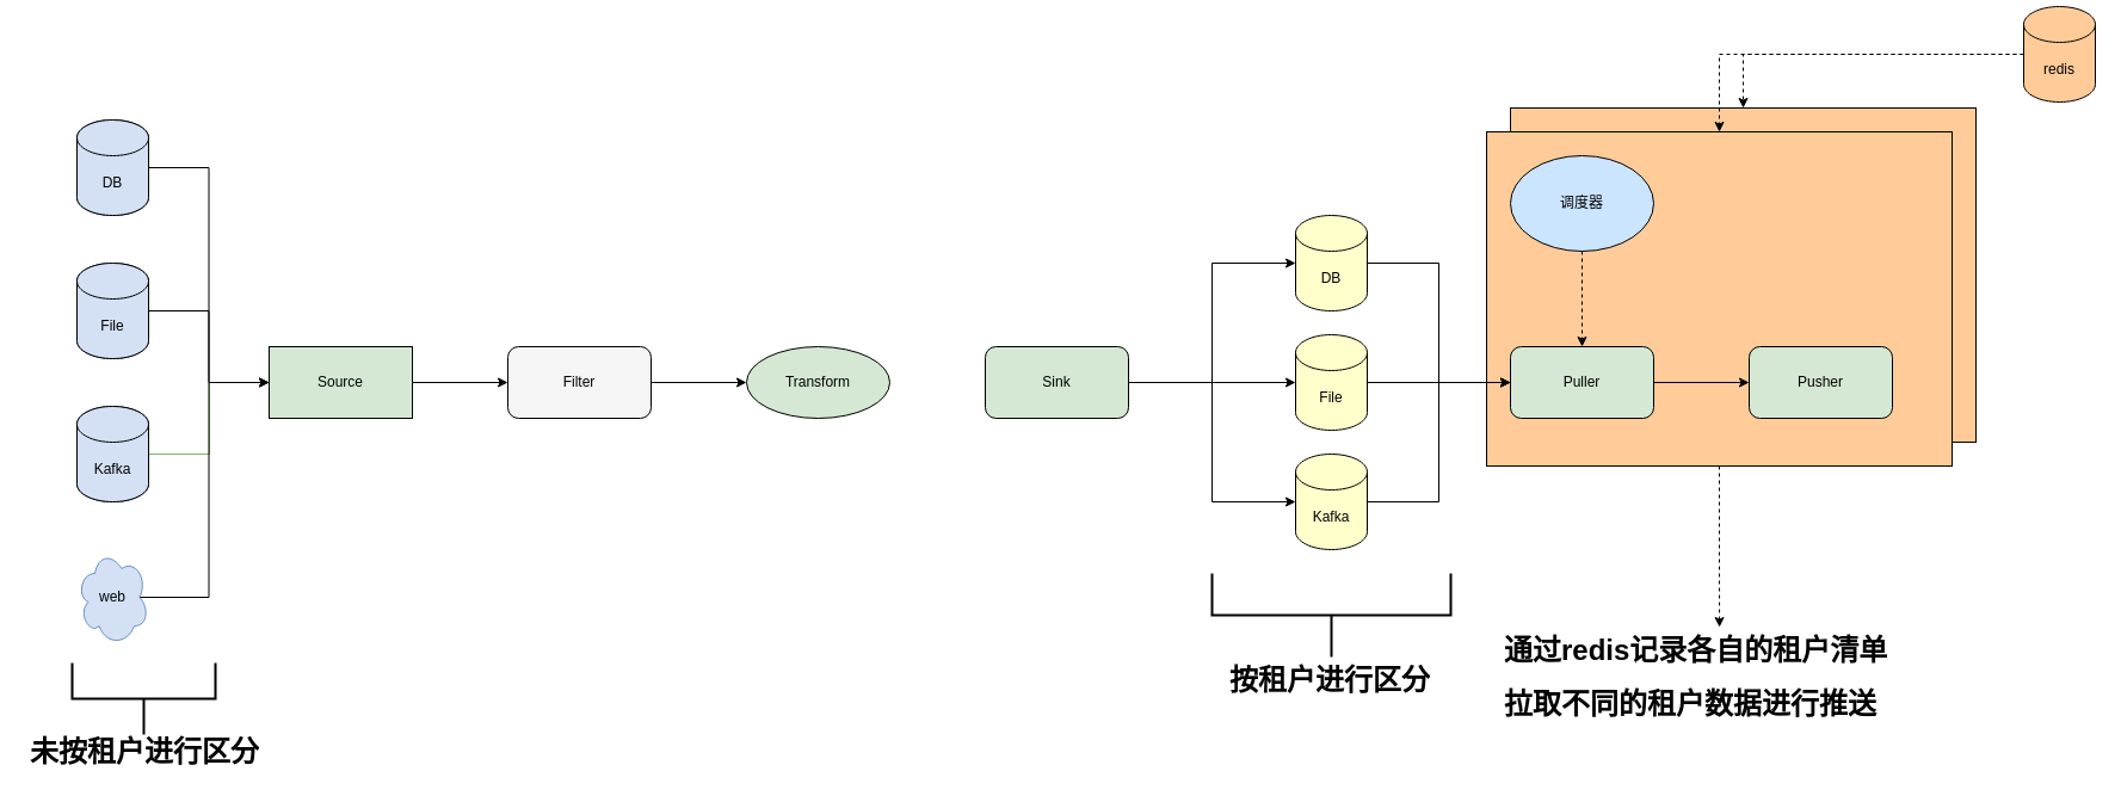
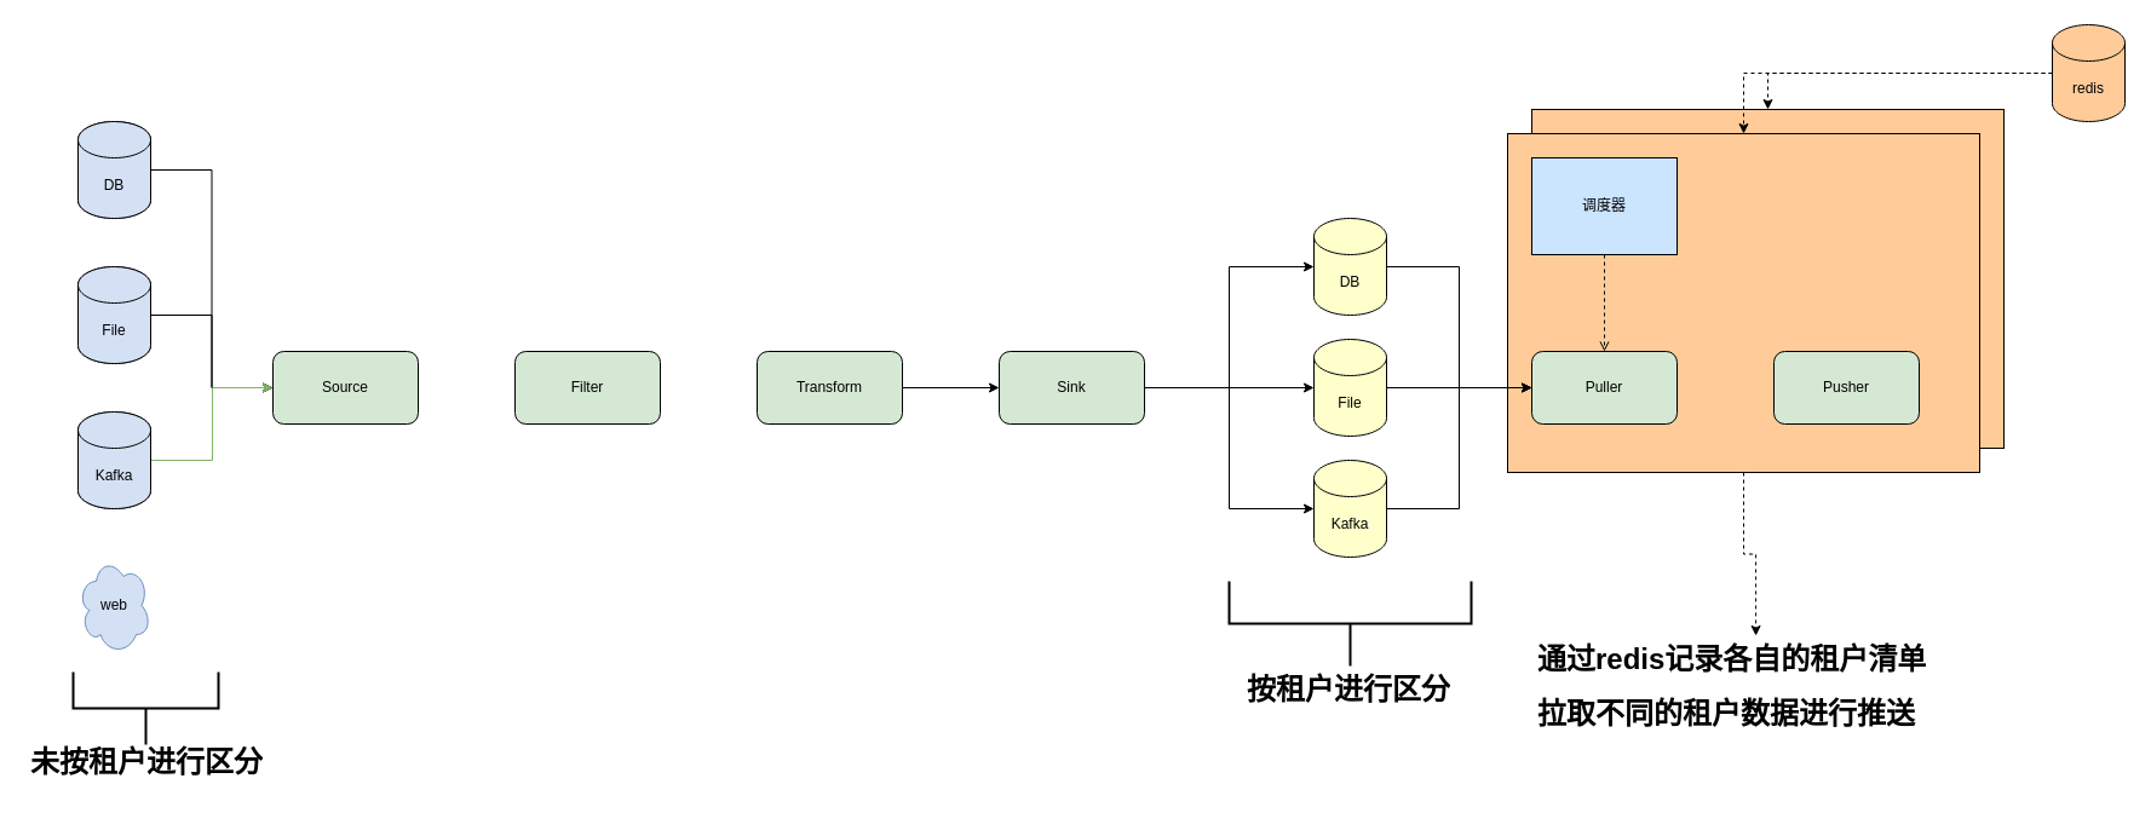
  <mxCell id="0" />
  <mxCell id="1" parent="0" />
  <mxCell id="2" value="" style="rounded=0;whiteSpace=wrap;html=1;labelBackgroundColor=none;fontFamily=Helvetica;fontColor=default;fillColor=#FFCC99;gradientColor=none;gradientDirection=south;" vertex="1" parent="1"><mxGeometry x="1265" y="90" width="390" height="280" as="geometry" /></mxCell>
  <mxCell id="3" style="edgeStyle=orthogonalEdgeStyle;rounded=0;orthogonalLoop=1;jettySize=auto;html=1;exitX=0.5;exitY=1;exitDx=0;exitDy=0;dashed=1;fontFamily=Helvetica;fontColor=default;" edge="1" parent="1" source="4" target="41"><mxGeometry relative="1" as="geometry" /></mxCell>
  <mxCell id="4" value="" style="rounded=0;whiteSpace=wrap;html=1;labelBackgroundColor=none;fontFamily=Helvetica;fontColor=default;fillColor=#FFCC99;gradientColor=none;gradientDirection=south;" vertex="1" parent="1"><mxGeometry x="1245" y="110" width="390" height="280" as="geometry" /></mxCell>
- <mxCell id="5" value="" style="edgeStyle=orthogonalEdgeStyle;rounded=0;orthogonalLoop=1;jettySize=auto;html=1;entryX=0;entryY=0.5;entryDx=0;entryDy=0;" edge="1" parent="1" source="6" target="34"><mxGeometry relative="1" as="geometry" /></mxCell>
- <mxCell id="6" value="Source" style="whiteSpace=wrap;html=1;fillColor=#D5E8D4;rounded=0;" vertex="1" parent="1"><mxGeometry x="225" y="290" width="120" height="60" as="geometry" /></mxCell>
+ <mxCell id="6" value="Source" style="rounded=1;whiteSpace=wrap;html=1;fillColor=#D5E8D4;" vertex="1" parent="1"><mxGeometry x="225" y="290" width="120" height="60" as="geometry" /></mxCell>
  <mxCell id="7" style="edgeStyle=orthogonalEdgeStyle;rounded=0;orthogonalLoop=1;jettySize=auto;html=1;exitX=1;exitY=0.5;exitDx=0;exitDy=0;exitPerimeter=0;entryX=0;entryY=0.5;entryDx=0;entryDy=0;" edge="1" parent="1" source="8" target="6"><mxGeometry relative="1" as="geometry" /></mxCell>
  <mxCell id="8" value="DB" style="shape=cylinder3;whiteSpace=wrap;html=1;boundedLbl=1;backgroundOutline=1;size=15;" vertex="1" parent="1"><mxGeometry x="64" y="100" width="60" height="80" as="geometry" /></mxCell>
  <mxCell id="9" style="edgeStyle=orthogonalEdgeStyle;rounded=0;orthogonalLoop=1;jettySize=auto;html=1;exitX=1;exitY=0.5;exitDx=0;exitDy=0;exitPerimeter=0;" edge="1" parent="1" source="10" target="6"><mxGeometry relative="1" as="geometry" /></mxCell>
  <mxCell id="10" value="File" style="shape=cylinder3;whiteSpace=wrap;html=1;boundedLbl=1;backgroundOutline=1;size=15;" vertex="1" parent="1"><mxGeometry x="64" y="220" width="60" height="80" as="geometry" /></mxCell>
  <mxCell id="11" style="edgeStyle=orthogonalEdgeStyle;rounded=0;orthogonalLoop=1;jettySize=auto;html=1;exitX=1;exitY=0.5;exitDx=0;exitDy=0;exitPerimeter=0;entryX=0;entryY=0.5;entryDx=0;entryDy=0;fillColor=#d5e8d4;strokeColor=#82b366;" edge="1" parent="1" source="12" target="6"><mxGeometry relative="1" as="geometry"><mxPoint x="264" y="260" as="targetPoint" /><Array as="points"><mxPoint x="175" y="380" /><mxPoint x="175" y="320" /></Array></mxGeometry></mxCell>
  <mxCell id="12" value="Kafka" style="shape=cylinder3;whiteSpace=wrap;html=1;boundedLbl=1;backgroundOutline=1;size=15;fillColor=default;strokeColor=default;gradientColor=none;gradientDirection=south;" vertex="1" parent="1"><mxGeometry x="64" y="340" width="60" height="80" as="geometry" /></mxCell>
- <mxCell id="13" style="edgeStyle=orthogonalEdgeStyle;rounded=0;orthogonalLoop=1;jettySize=auto;html=1;exitX=0.875;exitY=0.5;exitDx=0;exitDy=0;exitPerimeter=0;entryX=0;entryY=0.5;entryDx=0;entryDy=0;" edge="1" parent="1" source="14" target="6"><mxGeometry relative="1" as="geometry" /></mxCell>
  <mxCell id="14" value="web" style="ellipse;shape=cloud;whiteSpace=wrap;html=1;fillColor=#D4E1F5;strokeColor=#6c8ebf;" vertex="1" parent="1"><mxGeometry x="64" y="460" width="60" height="80" as="geometry" /></mxCell>
- <mxCell id="16" value="Transform" style="ellipse;whiteSpace=wrap;html=1;fillColor=#D5E8D4;" vertex="1" parent="1"><mxGeometry x="625" y="290" width="120" height="60" as="geometry" /></mxCell>
+ <mxCell id="15" value="" style="edgeStyle=orthogonalEdgeStyle;rounded=0;orthogonalLoop=1;jettySize=auto;html=1;" edge="1" parent="1" source="16" target="20"><mxGeometry relative="1" as="geometry" /></mxCell>
+ <mxCell id="16" value="Transform" style="whiteSpace=wrap;html=1;rounded=1;fillColor=#D5E8D4;" vertex="1" parent="1"><mxGeometry x="625" y="290" width="120" height="60" as="geometry" /></mxCell>
  <mxCell id="17" style="edgeStyle=orthogonalEdgeStyle;rounded=0;orthogonalLoop=1;jettySize=auto;html=1;exitX=1;exitY=0.5;exitDx=0;exitDy=0;entryX=0;entryY=0.5;entryDx=0;entryDy=0;entryPerimeter=0;" edge="1" parent="1" source="20" target="22"><mxGeometry relative="1" as="geometry" /></mxCell>
  <mxCell id="18" style="edgeStyle=orthogonalEdgeStyle;rounded=0;orthogonalLoop=1;jettySize=auto;html=1;exitX=1;exitY=0.5;exitDx=0;exitDy=0;" edge="1" parent="1" source="20" target="24"><mxGeometry relative="1" as="geometry" /></mxCell>
  <mxCell id="19" style="edgeStyle=orthogonalEdgeStyle;rounded=0;orthogonalLoop=1;jettySize=auto;html=1;exitX=1;exitY=0.5;exitDx=0;exitDy=0;entryX=0;entryY=0.5;entryDx=0;entryDy=0;entryPerimeter=0;" edge="1" parent="1" source="20" target="26"><mxGeometry relative="1" as="geometry" /></mxCell>
  <mxCell id="20" value="Sink" style="whiteSpace=wrap;html=1;rounded=1;fillColor=#D5E8D4;" vertex="1" parent="1"><mxGeometry x="825" y="290" width="120" height="60" as="geometry" /></mxCell>
  <mxCell id="21" style="edgeStyle=orthogonalEdgeStyle;rounded=0;orthogonalLoop=1;jettySize=auto;html=1;exitX=1;exitY=0.5;exitDx=0;exitDy=0;exitPerimeter=0;fontFamily=Helvetica;entryX=0;entryY=0.5;entryDx=0;entryDy=0;" edge="1" parent="1" source="22" target="28"><mxGeometry relative="1" as="geometry"><mxPoint x="1285" y="200" as="targetPoint" /></mxGeometry></mxCell>
  <mxCell id="22" value="DB" style="shape=cylinder3;whiteSpace=wrap;html=1;boundedLbl=1;backgroundOutline=1;size=15;fillColor=#FFFFCC;" vertex="1" parent="1"><mxGeometry x="1085" y="180" width="60" height="80" as="geometry" /></mxCell>
  <mxCell id="23" style="edgeStyle=orthogonalEdgeStyle;rounded=0;orthogonalLoop=1;jettySize=auto;html=1;exitX=1;exitY=0.5;exitDx=0;exitDy=0;exitPerimeter=0;fontFamily=Helvetica;" edge="1" parent="1" source="24" target="28"><mxGeometry relative="1" as="geometry" /></mxCell>
  <mxCell id="24" value="File" style="shape=cylinder3;whiteSpace=wrap;html=1;boundedLbl=1;backgroundOutline=1;size=15;fillColor=#FFFFCC;" vertex="1" parent="1"><mxGeometry x="1085" y="280" width="60" height="80" as="geometry" /></mxCell>
  <mxCell id="25" style="edgeStyle=orthogonalEdgeStyle;rounded=0;orthogonalLoop=1;jettySize=auto;html=1;exitX=1;exitY=0.5;exitDx=0;exitDy=0;exitPerimeter=0;entryX=0;entryY=0.5;entryDx=0;entryDy=0;" edge="1" parent="1" source="26" target="28"><mxGeometry relative="1" as="geometry" /></mxCell>
  <mxCell id="26" value="Kafka" style="shape=cylinder3;whiteSpace=wrap;html=1;boundedLbl=1;backgroundOutline=1;size=15;fillColor=#FFFFCC;strokeColor=default;gradientColor=none;gradientDirection=south;" vertex="1" parent="1"><mxGeometry x="1085" y="380" width="60" height="80" as="geometry" /></mxCell>
- <mxCell id="27" style="edgeStyle=orthogonalEdgeStyle;rounded=0;orthogonalLoop=1;jettySize=auto;html=1;exitX=1;exitY=0.5;exitDx=0;exitDy=0;fontFamily=Helvetica;" edge="1" parent="1" source="28" target="29"><mxGeometry relative="1" as="geometry" /></mxCell>
  <mxCell id="28" value="&lt;pre style=&quot;font-size: 9pt;&quot;&gt;&lt;font face=&quot;Helvetica&quot;&gt;Puller&lt;/font&gt;&lt;/pre&gt;" style="whiteSpace=wrap;html=1;rounded=1;fillColor=#D5E8D4;fontColor=default;labelBackgroundColor=none;" vertex="1" parent="1"><mxGeometry x="1265" y="290" width="120" height="60" as="geometry" /></mxCell>
  <mxCell id="29" value="&lt;pre style=&quot;font-size: 9pt;&quot;&gt;&lt;font face=&quot;Helvetica&quot;&gt;Pusher&lt;/font&gt;&lt;/pre&gt;" style="whiteSpace=wrap;html=1;rounded=1;fillColor=#D5E8D4;fontColor=default;labelBackgroundColor=none;" vertex="1" parent="1"><mxGeometry x="1465" y="290" width="120" height="60" as="geometry" /></mxCell>
  <mxCell id="30" value="DB" style="shape=cylinder3;whiteSpace=wrap;html=1;boundedLbl=1;backgroundOutline=1;size=15;fillColor=#D4E1F5;" vertex="1" parent="1"><mxGeometry x="64" y="100" width="60" height="80" as="geometry" /></mxCell>
  <mxCell id="31" value="File" style="shape=cylinder3;whiteSpace=wrap;html=1;boundedLbl=1;backgroundOutline=1;size=15;fillColor=#D4E1F5;" vertex="1" parent="1"><mxGeometry x="64" y="220" width="60" height="80" as="geometry" /></mxCell>
  <mxCell id="32" value="Kafka" style="shape=cylinder3;whiteSpace=wrap;html=1;boundedLbl=1;backgroundOutline=1;size=15;fillColor=#D4E1F5;strokeColor=default;gradientColor=none;gradientDirection=south;" vertex="1" parent="1"><mxGeometry x="64" y="340" width="60" height="80" as="geometry" /></mxCell>
- <mxCell id="33" style="edgeStyle=orthogonalEdgeStyle;rounded=0;orthogonalLoop=1;jettySize=auto;html=1;exitX=1;exitY=0.5;exitDx=0;exitDy=0;entryX=0;entryY=0.5;entryDx=0;entryDy=0;fontFamily=Helvetica;fontColor=default;" edge="1" parent="1" source="34" target="16"><mxGeometry relative="1" as="geometry" /></mxCell>
- <mxCell id="34" value="Filter" style="rounded=1;whiteSpace=wrap;html=1;fillColor=#f5f5f5;" vertex="1" parent="1"><mxGeometry x="425" y="290" width="120" height="60" as="geometry" /></mxCell>
+ <mxCell id="34" value="Filter" style="rounded=1;whiteSpace=wrap;html=1;fillColor=#D5E8D4;" vertex="1" parent="1"><mxGeometry x="425" y="290" width="120" height="60" as="geometry" /></mxCell>
  <mxCell id="35" value="" style="strokeWidth=2;html=1;shape=mxgraph.flowchart.annotation_2;align=left;labelPosition=right;pointerEvents=1;labelBackgroundColor=none;fontFamily=Helvetica;fontColor=default;fillColor=#C3ABD0;gradientColor=none;gradientDirection=south;rotation=-90;" vertex="1" parent="1"><mxGeometry x="90" y="525" width="60" height="120" as="geometry" /></mxCell>
  <mxCell id="36" value="&lt;h1&gt;未按租户进行区分&lt;/h1&gt;" style="text;html=1;strokeColor=none;fillColor=none;spacing=5;spacingTop=-20;whiteSpace=wrap;overflow=hidden;rounded=0;labelBackgroundColor=none;fontFamily=Helvetica;fontColor=default;" vertex="1" parent="1"><mxGeometry x="20" y="610" width="200" height="40" as="geometry" /></mxCell>
  <mxCell id="37" value="" style="strokeWidth=2;html=1;shape=mxgraph.flowchart.annotation_2;align=left;labelPosition=right;pointerEvents=1;labelBackgroundColor=none;fontFamily=Helvetica;fontColor=default;fillColor=#C3ABD0;gradientColor=none;gradientDirection=south;rotation=-90;" vertex="1" parent="1"><mxGeometry x="1080" y="415" width="70" height="200" as="geometry" /></mxCell>
  <mxCell id="38" value="&lt;h1&gt;按租户进行区分&lt;/h1&gt;" style="text;html=1;strokeColor=none;fillColor=none;spacing=5;spacingTop=-20;whiteSpace=wrap;overflow=hidden;rounded=0;labelBackgroundColor=none;fontFamily=Helvetica;fontColor=default;" vertex="1" parent="1"><mxGeometry x="1025" y="550" width="200" height="40" as="geometry" /></mxCell>
- <mxCell id="39" style="edgeStyle=orthogonalEdgeStyle;rounded=0;orthogonalLoop=1;jettySize=auto;html=1;exitX=0.5;exitY=1;exitDx=0;exitDy=0;fontFamily=Helvetica;fontColor=default;dashed=1;" edge="1" parent="1" source="40" target="28"><mxGeometry relative="1" as="geometry" /></mxCell>
- <mxCell id="40" value="调度器" style="ellipse;whiteSpace=wrap;html=1;labelBackgroundColor=none;fontFamily=Helvetica;fontColor=default;fillColor=#CCE5FF;gradientColor=none;gradientDirection=south;" vertex="1" parent="1"><mxGeometry x="1265" y="130" width="120" height="80" as="geometry" /></mxCell>
- <mxCell id="41" value="&lt;h1&gt;通过redis记录各自的租户清单&lt;/h1&gt;&lt;h1&gt;拉取不同的租户数据进行推送&lt;/h1&gt;" style="text;html=1;strokeColor=none;fillColor=none;spacing=5;spacingTop=-20;whiteSpace=wrap;overflow=hidden;rounded=0;labelBackgroundColor=none;fontFamily=Helvetica;fontColor=default;" vertex="1" parent="1"><mxGeometry x="1254.75" y="525" width="370.5" height="95" as="geometry" /></mxCell>
+ <mxCell id="39" style="edgeStyle=orthogonalEdgeStyle;rounded=0;orthogonalLoop=1;jettySize=auto;html=1;exitX=0.5;exitY=1;exitDx=0;exitDy=0;fontFamily=Helvetica;fontColor=default;dashed=1;endArrow=open;" edge="1" parent="1" source="40" target="28"><mxGeometry relative="1" as="geometry" /></mxCell>
+ <mxCell id="40" value="调度器" style="whiteSpace=wrap;html=1;labelBackgroundColor=none;fontFamily=Helvetica;fontColor=default;fillColor=#CCE5FF;gradientColor=none;gradientDirection=south;rounded=0;" vertex="1" parent="1"><mxGeometry x="1265" y="130" width="120" height="80" as="geometry" /></mxCell>
+ <mxCell id="41" value="&lt;h1&gt;通过redis记录各自的租户清单&lt;/h1&gt;&lt;h1&gt;拉取不同的租户数据进行推送&lt;/h1&gt;" style="text;html=1;strokeColor=none;fillColor=none;spacing=5;spacingTop=-20;whiteSpace=wrap;overflow=hidden;rounded=0;labelBackgroundColor=none;fontFamily=Helvetica;fontColor=default;" vertex="1" parent="1"><mxGeometry x="1264.75" y="525" width="370.5" height="95" as="geometry" /></mxCell>
  <mxCell id="42" style="edgeStyle=orthogonalEdgeStyle;rounded=0;orthogonalLoop=1;jettySize=auto;html=1;exitX=0;exitY=0.5;exitDx=0;exitDy=0;exitPerimeter=0;entryX=0.5;entryY=0;entryDx=0;entryDy=0;dashed=1;fontFamily=Helvetica;fontColor=default;" edge="1" parent="1" source="44" target="2"><mxGeometry relative="1" as="geometry" /></mxCell>
  <mxCell id="43" style="edgeStyle=orthogonalEdgeStyle;rounded=0;orthogonalLoop=1;jettySize=auto;html=1;exitX=0;exitY=0.5;exitDx=0;exitDy=0;exitPerimeter=0;entryX=0.5;entryY=0;entryDx=0;entryDy=0;dashed=1;fontFamily=Helvetica;fontColor=default;" edge="1" parent="1" source="44" target="4"><mxGeometry relative="1" as="geometry" /></mxCell>
- <mxCell id="44" value="redis" style="shape=cylinder3;whiteSpace=wrap;html=1;boundedLbl=1;backgroundOutline=1;size=15;labelBackgroundColor=none;fontFamily=Helvetica;fontColor=default;fillColor=#FFCC99;gradientColor=none;gradientDirection=south;" vertex="1" parent="1"><mxGeometry x="1695" y="5" width="60" height="80" as="geometry" /></mxCell>
+ <mxCell id="44" value="redis" style="shape=cylinder3;whiteSpace=wrap;html=1;boundedLbl=1;backgroundOutline=1;size=15;labelBackgroundColor=none;fontFamily=Helvetica;fontColor=default;fillColor=#FFCC99;gradientColor=none;gradientDirection=south;" vertex="1" parent="1"><mxGeometry x="1695" width="60" height="80" as="geometry" y="20" /></mxCell>
